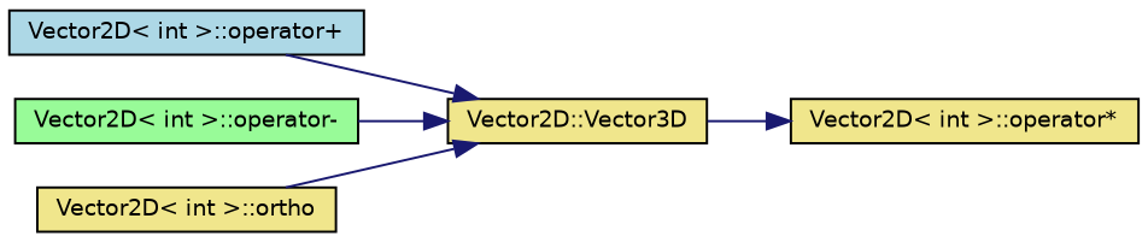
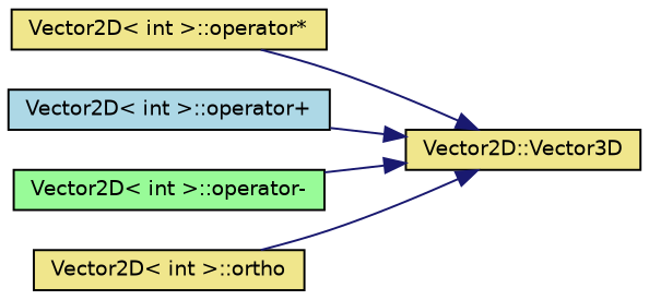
  digraph {
    rankdir=RL
    node [color=black fillcolor=khaki fontname=Helvetica fontsize=10 shape=record style=filled]
    edge [color=midnightblue dir=back fontname=Helvetica fontsize=10 labelfontname=Helvetica labelfontsize=10 style=solid]
    n1 [fontcolor=black height=0.2 label="Vector2D::Vector3D" width=0.4]
    n2 [height=0.2 label="Vector2D\< int \>::operator*" width=0.4]
    n3 [fillcolor=lightblue height=0.2 label="Vector2D\< int \>::operator+" width=0.4]
    n4 [fillcolor=palegreen height=0.2 label="Vector2D\< int \>::operator-" width=0.4]
    n5 [height=0.2 label="Vector2D\< int \>::ortho" width=0.4]
-   n2 -> n1
+   n1 -> n2
    n1 -> n3
    n1 -> n4
    n1 -> n5
  }
